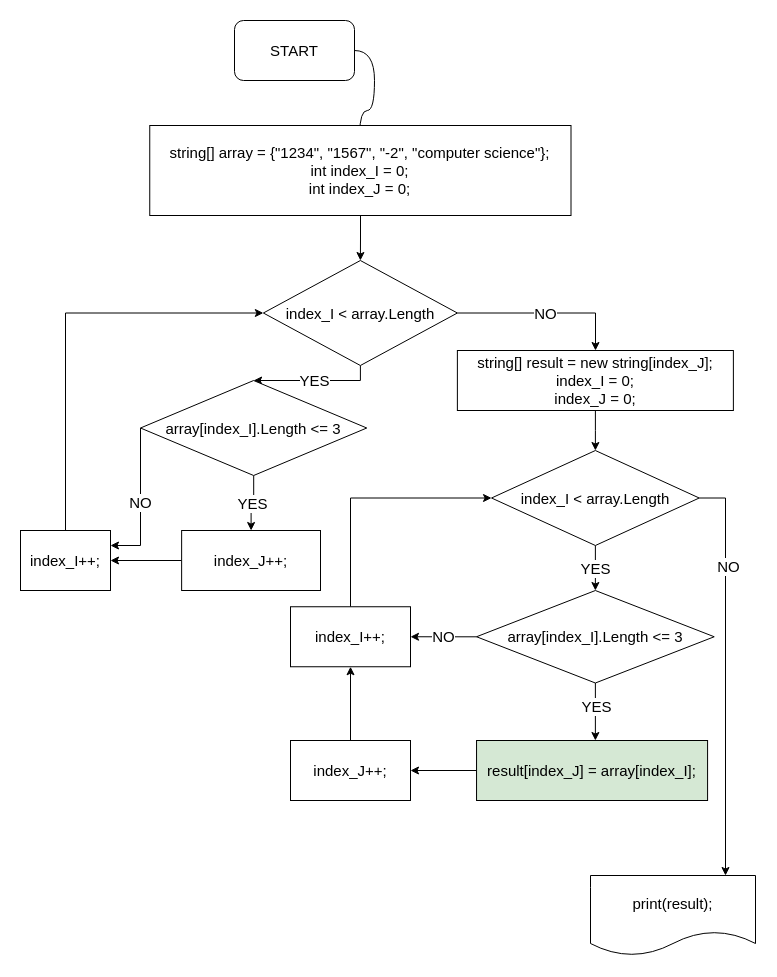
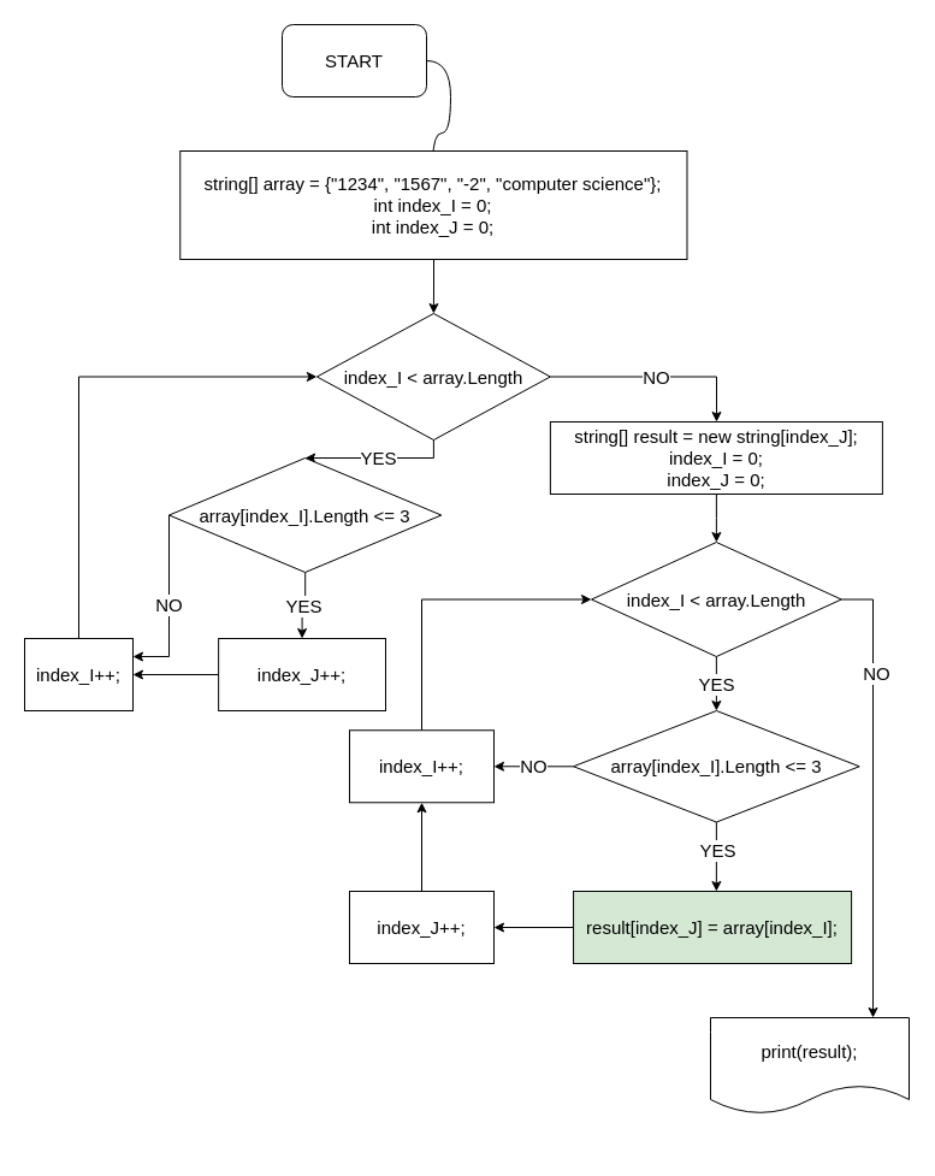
  <mxCell id="0" />
  <mxCell id="1" parent="0" />
  <mxCell id="2" value="" style="edgeStyle=orthogonalEdgeStyle;curved=1;orthogonalLoop=1;jettySize=auto;html=1;fontSize=15;" parent="1" source="3" edge="1"><mxGeometry relative="1" as="geometry"><mxPoint x="359" y="140" as="targetPoint" /></mxGeometry></mxCell>
  <mxCell id="3" value="&lt;font style=&quot;font-size: 15px;&quot;&gt;START&lt;/font&gt;" style="rounded=1;whiteSpace=wrap;html=1;" parent="1" vertex="1"><mxGeometry x="234" y="20" width="120" height="60" as="geometry" /></mxCell>
  <mxCell id="4" value="" style="edgeStyle=orthogonalEdgeStyle;rounded=0;orthogonalLoop=1;jettySize=auto;html=1;" parent="1" source="5" target="8" edge="1"><mxGeometry relative="1" as="geometry" /></mxCell>
  <mxCell id="5" value="&lt;font style=&quot;font-size: 15px;&quot;&gt;string[] array = {&quot;1234&quot;, &quot;1567&quot;, &quot;-2&quot;, &quot;computer science&quot;};&lt;br&gt;int index_I = 0;&lt;br&gt;int index_J&amp;nbsp;= 0;&lt;br&gt;&lt;/font&gt;" style="rounded=0;whiteSpace=wrap;html=1;" parent="1" vertex="1"><mxGeometry x="149.25" y="125" width="421.25" height="90" as="geometry" /></mxCell>
  <mxCell id="6" value="YES" style="edgeStyle=orthogonalEdgeStyle;rounded=0;orthogonalLoop=1;jettySize=auto;html=1;fontSize=15;entryX=0.5;entryY=0;entryDx=0;entryDy=0;" parent="1" source="8" target="12" edge="1"><mxGeometry relative="1" as="geometry"><mxPoint x="359" y="485" as="targetPoint" /><Array as="points"><mxPoint x="360" y="380" /></Array></mxGeometry></mxCell>
  <mxCell id="7" value="&lt;font style=&quot;font-size: 15px;&quot;&gt;NO&lt;/font&gt;" style="edgeStyle=orthogonalEdgeStyle;rounded=0;orthogonalLoop=1;jettySize=auto;html=1;" parent="1" source="8" target="18" edge="1"><mxGeometry relative="1" as="geometry"><Array as="points"><mxPoint x="595" y="313" /></Array></mxGeometry></mxCell>
  <mxCell id="8" value="&lt;font style=&quot;font-size: 15px;&quot;&gt;index_I &amp;lt; array.Length&lt;/font&gt;" style="rhombus;whiteSpace=wrap;html=1;rounded=0;" parent="1" vertex="1"><mxGeometry x="262.88" y="260" width="194" height="105" as="geometry" /></mxCell>
- <mxCell id="9" value="print(result);" style="shape=document;whiteSpace=wrap;html=1;boundedLbl=1;fontSize=15;" parent="1" vertex="1"><mxGeometry x="590" y="875" width="165" height="80" as="geometry" /></mxCell>
+ <mxCell id="9" value="print(result);" style="shape=document;whiteSpace=wrap;html=1;boundedLbl=1;fontSize=15;" parent="1" vertex="1"><mxGeometry x="590" y="845" width="165" height="80" as="geometry" /></mxCell>
  <mxCell id="10" value="YES" style="edgeStyle=orthogonalEdgeStyle;rounded=0;orthogonalLoop=1;jettySize=auto;html=1;fontSize=15;" parent="1" source="12" target="14" edge="1"><mxGeometry relative="1" as="geometry"><mxPoint x="253" y="560" as="targetPoint" /></mxGeometry></mxCell>
  <mxCell id="11" value="&lt;font style=&quot;font-size: 15px;&quot;&gt;NO&lt;/font&gt;" style="edgeStyle=orthogonalEdgeStyle;rounded=0;orthogonalLoop=1;jettySize=auto;html=1;exitX=0;exitY=0.5;exitDx=0;exitDy=0;entryX=1;entryY=0.25;entryDx=0;entryDy=0;" parent="1" source="12" target="16" edge="1"><mxGeometry relative="1" as="geometry"><Array as="points"><mxPoint x="140" y="545" /></Array><mxPoint x="546" y="605" as="targetPoint" /></mxGeometry></mxCell>
  <mxCell id="12" value="array[index_I].Length &amp;lt;= 3" style="rhombus;whiteSpace=wrap;html=1;rounded=0;fontSize=15;" parent="1" vertex="1"><mxGeometry x="140" y="380" width="226.25" height="95" as="geometry" /></mxCell>
  <mxCell id="13" style="edgeStyle=orthogonalEdgeStyle;rounded=0;orthogonalLoop=1;jettySize=auto;html=1;entryX=1;entryY=0.5;entryDx=0;entryDy=0;" parent="1" source="14" target="16" edge="1"><mxGeometry relative="1" as="geometry" /></mxCell>
  <mxCell id="14" value="index_J++;" style="whiteSpace=wrap;html=1;fontSize=15;rounded=0;" parent="1" vertex="1"><mxGeometry x="181.13" y="530" width="138.87" height="60" as="geometry" /></mxCell>
  <mxCell id="15" style="edgeStyle=orthogonalEdgeStyle;rounded=0;orthogonalLoop=1;jettySize=auto;html=1;entryX=0;entryY=0.5;entryDx=0;entryDy=0;fontSize=15;" parent="1" source="16" target="8" edge="1"><mxGeometry relative="1" as="geometry"><Array as="points"><mxPoint x="65" y="313" /></Array></mxGeometry></mxCell>
  <mxCell id="16" value="index_I++;" style="rounded=0;whiteSpace=wrap;html=1;fontSize=15;" parent="1" vertex="1"><mxGeometry x="20" y="530" width="90" height="60" as="geometry" /></mxCell>
  <mxCell id="17" value="" style="edgeStyle=orthogonalEdgeStyle;rounded=0;orthogonalLoop=1;jettySize=auto;html=1;fontSize=15;" parent="1" source="18" target="22" edge="1"><mxGeometry relative="1" as="geometry" /></mxCell>
  <mxCell id="18" value="&lt;font style=&quot;font-size: 15px;&quot;&gt;string[] result = new string[index_J];&lt;br&gt;index_I&amp;nbsp;= 0;&lt;br&gt;index_J = 0;&lt;br&gt;&lt;/font&gt;" style="whiteSpace=wrap;html=1;rounded=0;" parent="1" vertex="1"><mxGeometry x="456.88" y="350" width="276" height="60" as="geometry" /></mxCell>
  <mxCell id="19" value="YES" style="edgeStyle=orthogonalEdgeStyle;rounded=0;orthogonalLoop=1;jettySize=auto;html=1;fontSize=15;" parent="1" source="22" target="26" edge="1"><mxGeometry relative="1" as="geometry" /></mxCell>
  <mxCell id="20" style="edgeStyle=orthogonalEdgeStyle;rounded=0;orthogonalLoop=1;jettySize=auto;html=1;fontSize=15;" parent="1" source="22" target="9" edge="1"><mxGeometry relative="1" as="geometry"><Array as="points"><mxPoint x="725" y="498" /></Array></mxGeometry></mxCell>
  <mxCell id="21" value="NO" style="edgeLabel;html=1;align=center;verticalAlign=middle;resizable=0;points=[];fontSize=15;" parent="20" vertex="1" connectable="0"><mxGeometry x="-0.535" y="2" relative="1" as="geometry"><mxPoint as="offset" /></mxGeometry></mxCell>
  <mxCell id="22" value="&lt;span style=&quot;font-size: 15px;&quot;&gt;index_I &amp;lt; array.Length&lt;/span&gt;" style="rhombus;whiteSpace=wrap;html=1;rounded=0;" parent="1" vertex="1"><mxGeometry x="491.04" y="450" width="207.68" height="95" as="geometry" /></mxCell>
  <mxCell id="23" value="" style="edgeStyle=orthogonalEdgeStyle;rounded=0;orthogonalLoop=1;jettySize=auto;html=1;fontSize=15;" parent="1" source="26" target="28" edge="1"><mxGeometry relative="1" as="geometry"><Array as="points"><mxPoint x="595" y="740" /><mxPoint x="595" y="740" /></Array></mxGeometry></mxCell>
  <mxCell id="24" value="YES" style="edgeLabel;html=1;align=center;verticalAlign=middle;resizable=0;points=[];fontSize=15;" parent="23" vertex="1" connectable="0"><mxGeometry x="-0.19" y="1" relative="1" as="geometry"><mxPoint as="offset" /></mxGeometry></mxCell>
  <mxCell id="25" value="NO" style="edgeStyle=orthogonalEdgeStyle;rounded=0;orthogonalLoop=1;jettySize=auto;html=1;entryX=1;entryY=0.5;entryDx=0;entryDy=0;fontSize=15;" parent="1" source="26" target="32" edge="1"><mxGeometry relative="1" as="geometry" /></mxCell>
  <mxCell id="26" value="&lt;span style=&quot;font-size: 15px;&quot;&gt;array[index_I].Length &amp;lt;= 3&lt;/span&gt;" style="rhombus;whiteSpace=wrap;html=1;rounded=0;" parent="1" vertex="1"><mxGeometry x="476.04" y="590" width="237.68" height="92.5" as="geometry" /></mxCell>
  <mxCell id="27" value="" style="edgeStyle=orthogonalEdgeStyle;rounded=0;orthogonalLoop=1;jettySize=auto;html=1;fontSize=15;" parent="1" source="28" target="30" edge="1"><mxGeometry relative="1" as="geometry" /></mxCell>
  <mxCell id="28" value="&lt;font style=&quot;font-size: 15px;&quot;&gt;result[index_J] = array[index_I];&lt;/font&gt;" style="whiteSpace=wrap;html=1;rounded=0;fillColor=#d5e8d4;" parent="1" vertex="1"><mxGeometry x="476.04" y="740" width="231.04" height="60" as="geometry" /></mxCell>
  <mxCell id="29" value="" style="edgeStyle=orthogonalEdgeStyle;rounded=0;orthogonalLoop=1;jettySize=auto;html=1;fontSize=15;" parent="1" source="30" target="32" edge="1"><mxGeometry relative="1" as="geometry" /></mxCell>
  <mxCell id="30" value="&lt;span style=&quot;font-size: 15px;&quot;&gt;index_J++;&lt;/span&gt;" style="whiteSpace=wrap;html=1;rounded=0;" parent="1" vertex="1"><mxGeometry x="290" y="740" width="120" height="60" as="geometry" /></mxCell>
  <mxCell id="31" style="edgeStyle=orthogonalEdgeStyle;rounded=0;orthogonalLoop=1;jettySize=auto;html=1;entryX=0;entryY=0.5;entryDx=0;entryDy=0;fontSize=15;" parent="1" source="32" target="22" edge="1"><mxGeometry relative="1" as="geometry"><Array as="points"><mxPoint x="350" y="498" /></Array></mxGeometry></mxCell>
  <mxCell id="32" value="&lt;span style=&quot;font-size: 15px;&quot;&gt;index_I++;&lt;br&gt;&lt;/span&gt;" style="whiteSpace=wrap;html=1;rounded=0;" parent="1" vertex="1"><mxGeometry x="290" y="606.25" width="120" height="60" as="geometry" /></mxCell>
